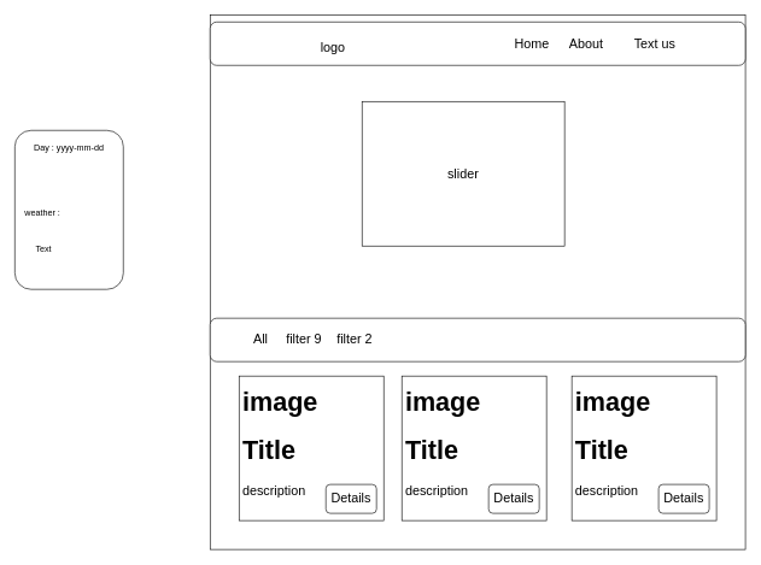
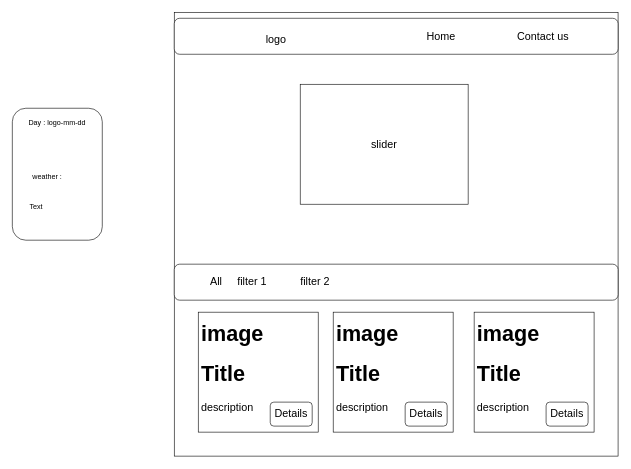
  <mxCell id="0" />
  <mxCell id="1" parent="0" />
  <mxCell id="2" value="" style="whiteSpace=wrap;html=1;aspect=fixed;" parent="1" vertex="1"><mxGeometry x="290" y="20" width="740" height="740" as="geometry" /></mxCell>
  <mxCell id="3" value="&lt;h1&gt;&lt;br&gt;&lt;/h1&gt;" style="rounded=1;whiteSpace=wrap;html=1;" parent="1" vertex="1"><mxGeometry x="290" y="30" width="740" height="60" as="geometry" /></mxCell>
- <mxCell id="4" value="Text us" style="text;html=1;strokeColor=none;fillColor=none;align=center;verticalAlign=middle;whiteSpace=wrap;rounded=0;fontSize=18;" parent="1" vertex="1"><mxGeometry x="860" y="45" width="90" height="30" as="geometry" /></mxCell>
- <mxCell id="5" value="About" style="text;html=1;strokeColor=none;fillColor=none;align=center;verticalAlign=middle;whiteSpace=wrap;rounded=0;fontSize=18;" parent="1" vertex="1"><mxGeometry x="780" y="45" width="60" height="30" as="geometry" /></mxCell>
+ <mxCell id="4" value="Contact us" style="text;html=1;strokeColor=none;fillColor=none;align=center;verticalAlign=middle;whiteSpace=wrap;rounded=0;fontSize=18;" parent="1" vertex="1"><mxGeometry x="860" y="45" width="90" height="30" as="geometry" /></mxCell>
  <mxCell id="6" value="Home" style="text;html=1;strokeColor=none;fillColor=none;align=center;verticalAlign=middle;whiteSpace=wrap;rounded=0;fontSize=18;" parent="1" vertex="1"><mxGeometry x="705" y="45" width="60" height="30" as="geometry" /></mxCell>
  <mxCell id="7" value="logo" style="text;html=1;strokeColor=none;fillColor=none;align=center;verticalAlign=middle;whiteSpace=wrap;rounded=0;fontSize=18;" parent="1" vertex="1"><mxGeometry x="430" y="50" width="60" height="30" as="geometry" /></mxCell>
  <mxCell id="8" value="slider" style="whiteSpace=wrap;html=1;aspect=fixed;fontSize=18;" parent="1" vertex="1"><mxGeometry x="500" y="140" width="280" height="200" as="geometry" /></mxCell>
  <mxCell id="9" value="&lt;h1&gt;&lt;br&gt;&lt;/h1&gt;" style="rounded=1;whiteSpace=wrap;html=1;" parent="1" vertex="1"><mxGeometry x="290" y="440" width="740" height="60" as="geometry" /></mxCell>
  <mxCell id="10" value="All" style="text;html=1;strokeColor=none;fillColor=none;align=center;verticalAlign=middle;whiteSpace=wrap;rounded=0;fontSize=18;" parent="1" vertex="1"><mxGeometry x="330" y="455" width="60" height="30" as="geometry" /></mxCell>
- <mxCell id="11" value="filter 9" style="text;html=1;strokeColor=none;fillColor=none;align=center;verticalAlign=middle;whiteSpace=wrap;rounded=0;fontSize=18;" parent="1" vertex="1"><mxGeometry x="390" y="455" width="60" height="30" as="geometry" /></mxCell>
- <mxCell id="12" value="filter 2" style="text;html=1;strokeColor=none;fillColor=none;align=center;verticalAlign=middle;whiteSpace=wrap;rounded=0;fontSize=18;" parent="1" vertex="1"><mxGeometry x="460" y="455" width="60" height="30" as="geometry" /></mxCell>
+ <mxCell id="11" value="filter 1" style="text;html=1;strokeColor=none;fillColor=none;align=center;verticalAlign=middle;whiteSpace=wrap;rounded=0;fontSize=18;" parent="1" vertex="1"><mxGeometry x="390" y="455" width="60" height="30" as="geometry" /></mxCell>
+ <mxCell id="12" value="filter 2" style="text;html=1;strokeColor=none;fillColor=none;align=center;verticalAlign=middle;whiteSpace=wrap;rounded=0;fontSize=18;" parent="1" vertex="1"><mxGeometry x="495" y="455" width="60" height="30" as="geometry" /></mxCell>
  <mxCell id="13" value="" style="whiteSpace=wrap;html=1;aspect=fixed;fontSize=18;container=1;" parent="1" vertex="1"><mxGeometry x="330" y="520" width="200" height="200" as="geometry" /></mxCell>
  <mxCell id="14" value="&lt;h1&gt;image&lt;/h1&gt;&lt;h1&gt;Title&lt;/h1&gt;&lt;div&gt;description&lt;/div&gt;&lt;div&gt;&lt;br&gt;&lt;/div&gt;" style="text;html=1;strokeColor=none;fillColor=none;spacing=5;spacingTop=-20;whiteSpace=wrap;overflow=hidden;rounded=0;fontSize=18;container=1;" parent="1" vertex="1"><mxGeometry x="330" y="520" width="210" height="200" as="geometry" /></mxCell>
  <mxCell id="15" value="" style="rounded=1;whiteSpace=wrap;html=1;fontSize=18;" parent="1" vertex="1"><mxGeometry x="450" y="670" width="70" height="40" as="geometry" /></mxCell>
  <mxCell id="16" value="Details" style="text;html=1;strokeColor=none;fillColor=none;align=center;verticalAlign=middle;whiteSpace=wrap;rounded=0;fontSize=18;container=1;" parent="1" vertex="1"><mxGeometry x="455" y="675" width="60" height="30" as="geometry" /></mxCell>
  <mxCell id="17" value="" style="whiteSpace=wrap;html=1;aspect=fixed;fontSize=18;container=1;" parent="1" vertex="1"><mxGeometry x="790" y="520" width="200" height="200" as="geometry" /></mxCell>
  <mxCell id="18" value="&lt;h1&gt;image&lt;/h1&gt;&lt;h1&gt;Title&lt;/h1&gt;&lt;div&gt;description&lt;/div&gt;&lt;div&gt;&lt;br&gt;&lt;/div&gt;" style="text;html=1;strokeColor=none;fillColor=none;spacing=5;spacingTop=-20;whiteSpace=wrap;overflow=hidden;rounded=0;fontSize=18;container=1;" parent="1" vertex="1"><mxGeometry x="790" y="520" width="210" height="200" as="geometry" /></mxCell>
  <mxCell id="19" value="" style="rounded=1;whiteSpace=wrap;html=1;fontSize=18;" parent="1" vertex="1"><mxGeometry x="910" y="670" width="70" height="40" as="geometry" /></mxCell>
  <mxCell id="20" value="Details" style="text;html=1;strokeColor=none;fillColor=none;align=center;verticalAlign=middle;whiteSpace=wrap;rounded=0;fontSize=18;container=1;" parent="1" vertex="1"><mxGeometry x="915" y="675" width="60" height="30" as="geometry" /></mxCell>
  <mxCell id="21" value="" style="whiteSpace=wrap;html=1;aspect=fixed;fontSize=18;container=1;" parent="1" vertex="1"><mxGeometry x="555" y="520" width="200" height="200" as="geometry" /></mxCell>
  <mxCell id="22" value="&lt;h1&gt;image&lt;/h1&gt;&lt;h1&gt;Title&lt;/h1&gt;&lt;div&gt;description&lt;/div&gt;&lt;div&gt;&lt;br&gt;&lt;/div&gt;" style="text;html=1;strokeColor=none;fillColor=none;spacing=5;spacingTop=-20;whiteSpace=wrap;overflow=hidden;rounded=0;fontSize=18;container=1;" parent="1" vertex="1"><mxGeometry x="555" y="520" width="210" height="200" as="geometry" /></mxCell>
  <mxCell id="23" value="" style="rounded=1;whiteSpace=wrap;html=1;fontSize=18;" parent="1" vertex="1"><mxGeometry x="675" y="670" width="70" height="40" as="geometry" /></mxCell>
  <mxCell id="24" value="Details" style="text;html=1;strokeColor=none;fillColor=none;align=center;verticalAlign=middle;whiteSpace=wrap;rounded=0;fontSize=18;container=1;" parent="1" vertex="1"><mxGeometry x="680" y="675" width="60" height="30" as="geometry" /></mxCell>
  <mxCell id="25" value="&lt;br&gt;&lt;br&gt;" style="rounded=1;whiteSpace=wrap;html=1;" vertex="1" parent="1"><mxGeometry x="20" y="180" width="150" height="220" as="geometry" /></mxCell>
- <mxCell id="26" value="Day : yyyy-mm-dd" style="text;html=1;strokeColor=none;fillColor=none;align=center;verticalAlign=middle;whiteSpace=wrap;rounded=0;" vertex="1" parent="1"><mxGeometry x="30" y="190" width="130" height="30" as="geometry" /></mxCell>
- <mxCell id="27" value="weather :&amp;nbsp;" style="text;html=1;strokeColor=none;fillColor=none;align=center;verticalAlign=middle;whiteSpace=wrap;rounded=0;" vertex="1" parent="1"><mxGeometry x="30" y="280" width="60" height="30" as="geometry" /></mxCell>
+ <mxCell id="26" value="Day : logo-mm-dd" style="text;html=1;strokeColor=none;fillColor=none;align=center;verticalAlign=middle;whiteSpace=wrap;rounded=0;" vertex="1" parent="1"><mxGeometry x="30" y="190" width="130" height="30" as="geometry" /></mxCell>
+ <mxCell id="27" value="weather :&amp;nbsp;" style="text;html=1;strokeColor=none;fillColor=none;align=center;verticalAlign=middle;whiteSpace=wrap;rounded=0;" vertex="1" parent="1"><mxGeometry x="50" y="280" width="60" height="30" as="geometry" /></mxCell>
  <mxCell id="28" value="Text" style="text;html=1;strokeColor=none;fillColor=none;align=center;verticalAlign=middle;whiteSpace=wrap;rounded=0;" vertex="1" parent="1"><mxGeometry x="30" y="330" width="60" height="30" as="geometry" /></mxCell>
